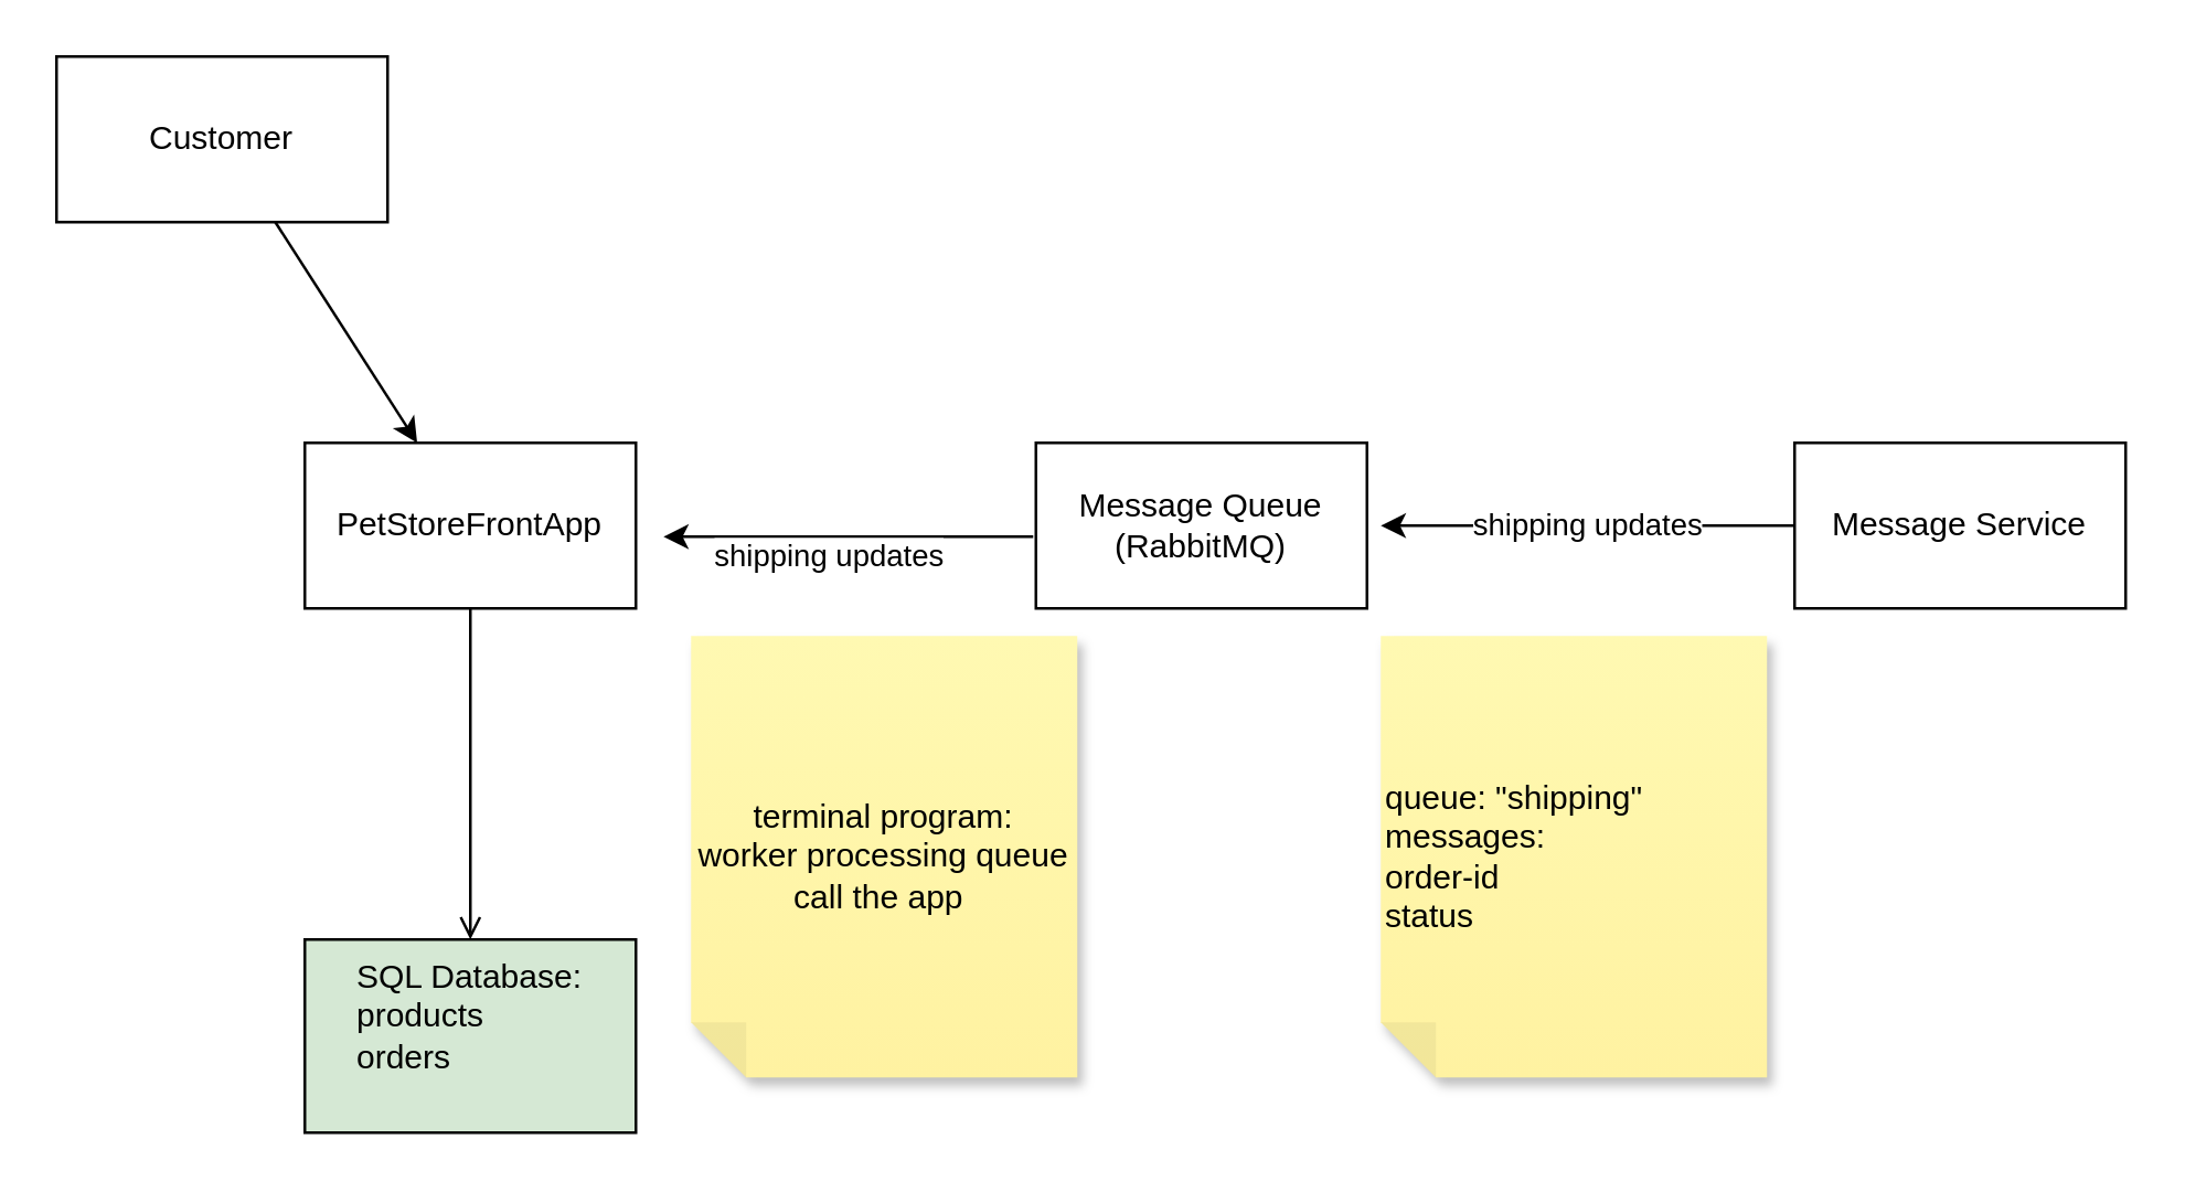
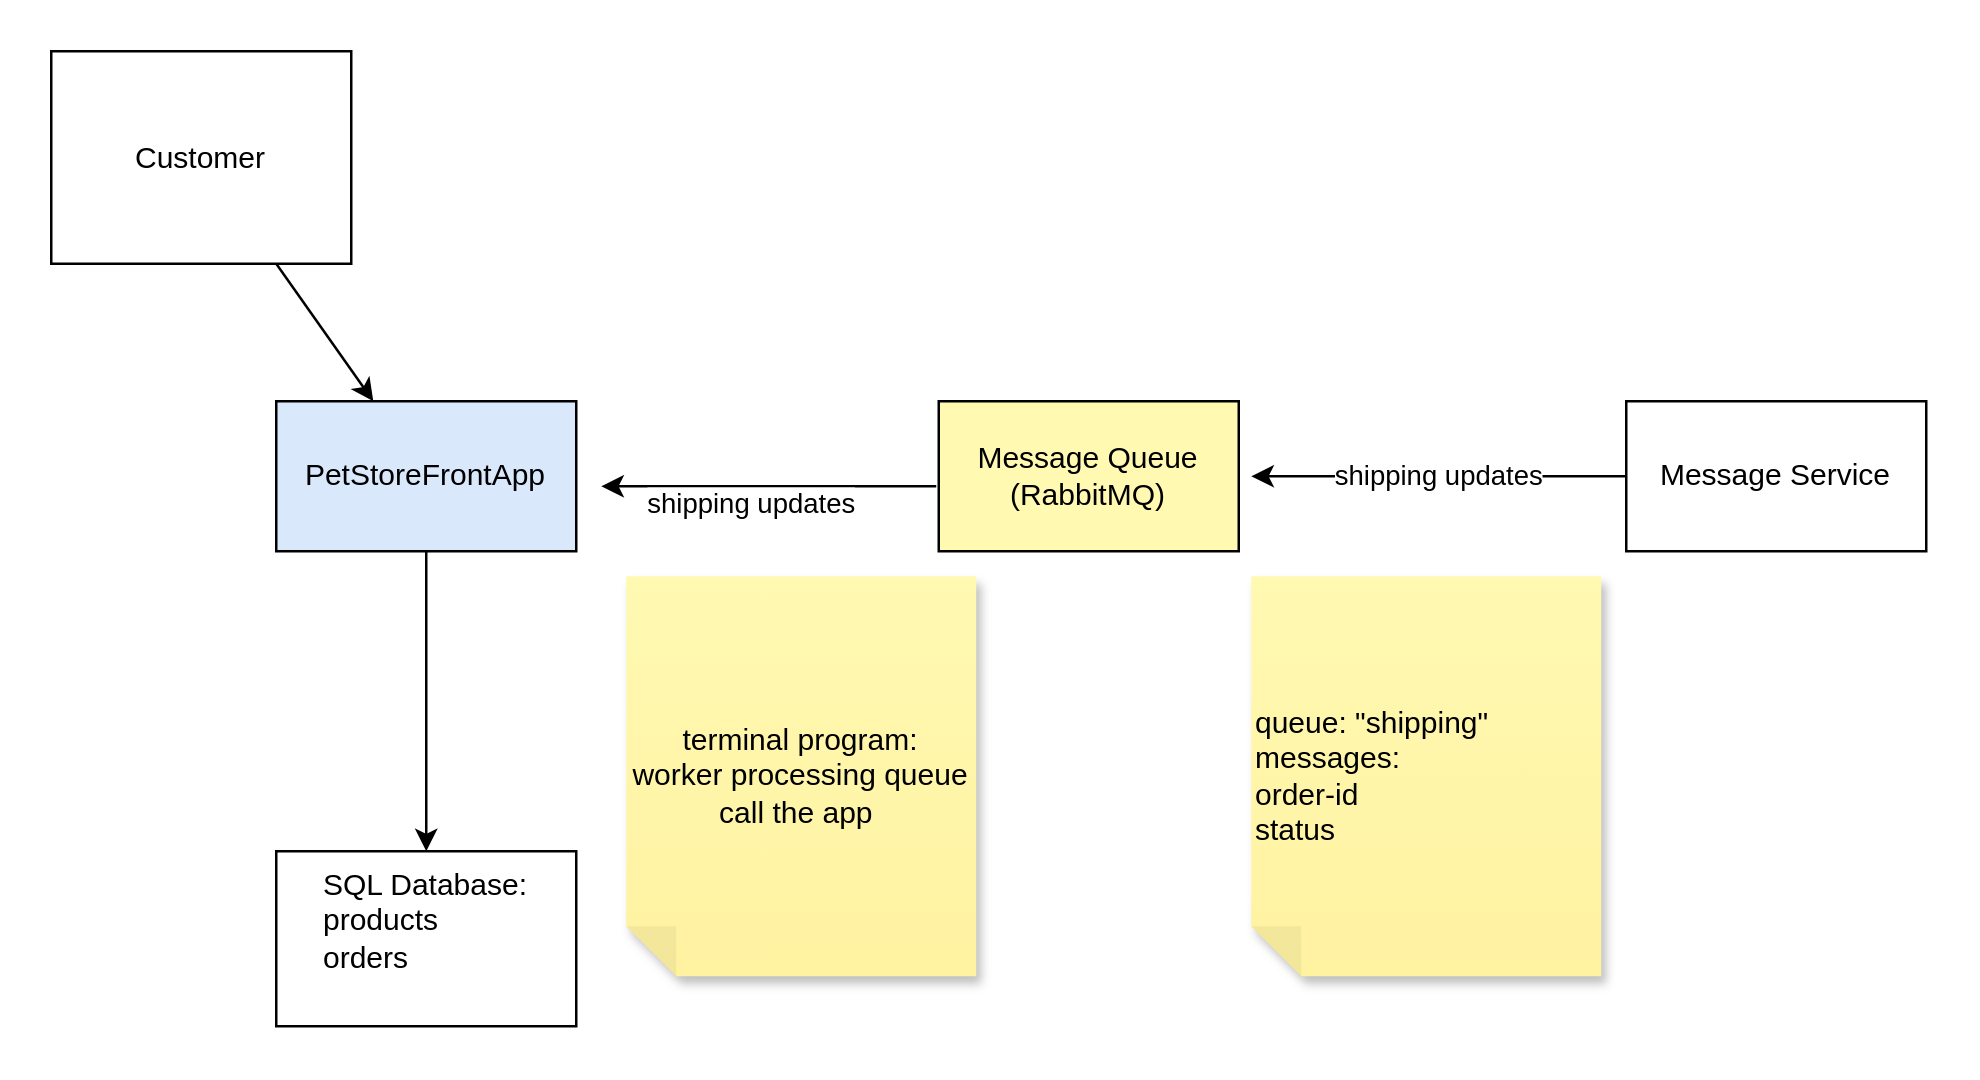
  <mxCell id="0" />
  <mxCell id="1" parent="0" />
- <mxCell id="2" style="edgeStyle=none;html=1;exitX=0.5;exitY=1;exitDx=0;exitDy=0;entryX=0.5;entryY=0;entryDx=0;entryDy=0;endArrow=open;" parent="1" source="3" target="4" edge="1"><mxGeometry relative="1" as="geometry" /></mxCell>
- <mxCell id="3" value="PetStoreFrontApp" style="whiteSpace=wrap;html=1;" parent="1" vertex="1"><mxGeometry x="110" y="160" width="120" height="60" as="geometry" /></mxCell>
- <mxCell id="4" value="SQL Database:&lt;br&gt;&lt;div style=&quot;text-align: left;&quot;&gt;&lt;span style=&quot;background-color: initial;&quot;&gt;products&lt;/span&gt;&lt;/div&gt;&lt;div style=&quot;text-align: left;&quot;&gt;&lt;span style=&quot;background-color: initial;&quot;&gt;orders&lt;/span&gt;&lt;/div&gt;&lt;div style=&quot;text-align: left;&quot;&gt;&lt;br&gt;&lt;/div&gt;" style="whiteSpace=wrap;html=1;fillColor=#d5e8d4;" parent="1" vertex="1"><mxGeometry x="110" y="340" width="120" height="70" as="geometry" /></mxCell>
+ <mxCell id="2" style="edgeStyle=none;html=1;exitX=0.5;exitY=1;exitDx=0;exitDy=0;entryX=0.5;entryY=0;entryDx=0;entryDy=0;" parent="1" source="3" target="4" edge="1"><mxGeometry relative="1" as="geometry" /></mxCell>
+ <mxCell id="3" value="PetStoreFrontApp" style="whiteSpace=wrap;html=1;fillColor=#dae8fc;" parent="1" vertex="1"><mxGeometry x="110" y="160" width="120" height="60" as="geometry" /></mxCell>
+ <mxCell id="4" value="SQL Database:&lt;br&gt;&lt;div style=&quot;text-align: left;&quot;&gt;&lt;span style=&quot;background-color: initial;&quot;&gt;products&lt;/span&gt;&lt;/div&gt;&lt;div style=&quot;text-align: left;&quot;&gt;&lt;span style=&quot;background-color: initial;&quot;&gt;orders&lt;/span&gt;&lt;/div&gt;&lt;div style=&quot;text-align: left;&quot;&gt;&lt;br&gt;&lt;/div&gt;" style="whiteSpace=wrap;html=1;" parent="1" vertex="1"><mxGeometry x="110" y="340" width="120" height="70" as="geometry" /></mxCell>
  <mxCell id="5" style="edgeStyle=none;html=1;" parent="1" source="6" target="3" edge="1"><mxGeometry relative="1" as="geometry" /></mxCell>
- <mxCell id="6" value="Customer" style="whiteSpace=wrap;html=1;" parent="1" vertex="1"><mxGeometry y="20" width="120" height="60" as="geometry" x="20" /></mxCell>
+ <mxCell id="6" value="Customer" style="whiteSpace=wrap;html=1;" parent="1" vertex="1"><mxGeometry x="20" y="20" width="120" height="85" as="geometry" /></mxCell>
  <mxCell id="7" value="shipping updates" style="edgeStyle=none;html=1;" parent="1" source="8" edge="1"><mxGeometry relative="1" as="geometry"><mxPoint x="500" y="190" as="targetPoint" /></mxGeometry></mxCell>
  <mxCell id="8" value="Message Service" style="whiteSpace=wrap;html=1;" parent="1" vertex="1"><mxGeometry x="650" y="160" width="120" height="60" as="geometry" /></mxCell>
  <mxCell id="9" value="shipping updates" style="edgeStyle=none;html=1;exitX=0;exitY=0.5;exitDx=0;exitDy=0;" parent="1" edge="1"><mxGeometry x="0.104" y="7" relative="1" as="geometry"><mxPoint x="240" y="194" as="targetPoint" /><mxPoint x="374" y="194" as="sourcePoint" /><mxPoint as="offset" /></mxGeometry></mxCell>
- <mxCell id="10" value="Message Queue&lt;br&gt;(RabbitMQ)" style="whiteSpace=wrap;html=1;" parent="1" vertex="1"><mxGeometry x="375" y="160" width="120" height="60" as="geometry" /></mxCell>
+ <mxCell id="10" value="Message Queue&lt;br&gt;(RabbitMQ)" style="whiteSpace=wrap;html=1;fillColor=#fff9b2;" parent="1" vertex="1"><mxGeometry x="375" y="160" width="120" height="60" as="geometry" /></mxCell>
  <mxCell id="11" value="queue: &quot;shipping&quot;&lt;br&gt;messages:&lt;br&gt;order-id&lt;br&gt;status" style="shape=note;whiteSpace=wrap;html=1;backgroundOutline=1;fontColor=#000000;darkOpacity=0.05;fillColor=#FFF9B2;strokeColor=none;fillStyle=solid;direction=west;gradientDirection=north;gradientColor=#FFF2A1;shadow=1;size=20;pointerEvents=1;align=left;" vertex="1" parent="1"><mxGeometry x="500" y="230" width="140" height="160" as="geometry" /></mxCell>
  <mxCell id="12" value="terminal program:&lt;br&gt;worker processing queue&lt;br&gt;call the app&amp;nbsp;" style="shape=note;whiteSpace=wrap;html=1;backgroundOutline=1;fontColor=#000000;darkOpacity=0.05;fillColor=#FFF9B2;strokeColor=none;fillStyle=solid;direction=west;gradientDirection=north;gradientColor=#FFF2A1;shadow=1;size=20;pointerEvents=1;" vertex="1" parent="1"><mxGeometry x="250" y="230" width="140" height="160" as="geometry" /></mxCell>
